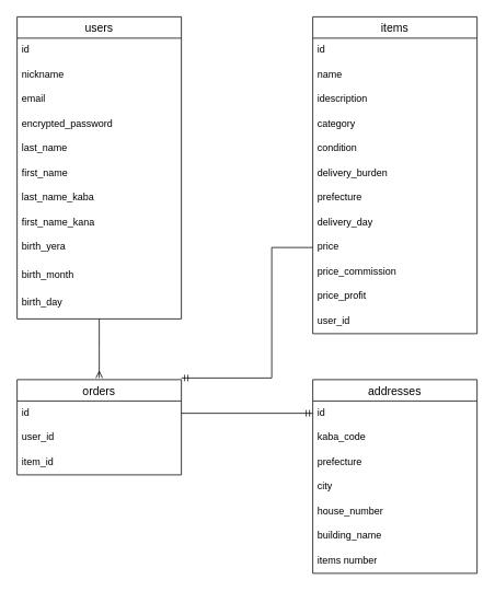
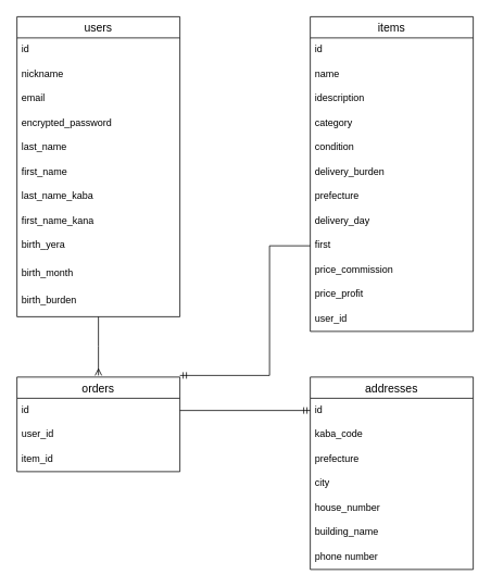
  <mxCell id="0" />
  <mxCell id="1" parent="0" />
  <mxCell id="2" style="edgeStyle=orthogonalEdgeStyle;rounded=0;orthogonalLoop=1;jettySize=auto;html=1;endArrow=ERmany;endFill=0;" parent="1" source="3" edge="1"><mxGeometry relative="1" as="geometry"><mxPoint x="120" y="460" as="targetPoint" /></mxGeometry></mxCell>
  <mxCell id="3" value="users" style="swimlane;fontStyle=0;childLayout=stackLayout;horizontal=1;startSize=26;horizontalStack=0;resizeParent=1;resizeParentMax=0;resizeLast=0;collapsible=1;marginBottom=0;align=center;fontSize=14;" parent="1" vertex="1"><mxGeometry x="20" y="20" width="200" height="368" as="geometry"><mxRectangle x="80" y="40" width="70" height="26" as="alternateBounds" /></mxGeometry></mxCell>
  <mxCell id="4" value="id" style="text;strokeColor=none;fillColor=none;spacingLeft=4;spacingRight=4;overflow=hidden;rotatable=0;points=[[0,0.5],[1,0.5]];portConstraint=eastwest;fontSize=12;" parent="3" vertex="1"><mxGeometry y="26" width="200" height="30" as="geometry" /></mxCell>
  <mxCell id="5" value="nickname" style="text;strokeColor=none;fillColor=none;spacingLeft=4;spacingRight=4;overflow=hidden;rotatable=0;points=[[0,0.5],[1,0.5]];portConstraint=eastwest;fontSize=12;" parent="3" vertex="1"><mxGeometry y="56" width="200" height="30" as="geometry" /></mxCell>
  <mxCell id="6" value="email" style="text;strokeColor=none;fillColor=none;spacingLeft=4;spacingRight=4;overflow=hidden;rotatable=0;points=[[0,0.5],[1,0.5]];portConstraint=eastwest;fontSize=12;" parent="3" vertex="1"><mxGeometry y="86" width="200" height="30" as="geometry" /></mxCell>
  <mxCell id="7" value="encrypted_password" style="text;strokeColor=none;fillColor=none;spacingLeft=4;spacingRight=4;overflow=hidden;rotatable=0;points=[[0,0.5],[1,0.5]];portConstraint=eastwest;fontSize=12;" parent="3" vertex="1"><mxGeometry y="116" width="200" height="30" as="geometry" /></mxCell>
  <mxCell id="8" value="last_name" style="text;strokeColor=none;fillColor=none;spacingLeft=4;spacingRight=4;overflow=hidden;rotatable=0;points=[[0,0.5],[1,0.5]];portConstraint=eastwest;fontSize=12;" parent="3" vertex="1"><mxGeometry y="146" width="200" height="30" as="geometry" /></mxCell>
  <mxCell id="9" value="first_name" style="text;strokeColor=none;fillColor=none;spacingLeft=4;spacingRight=4;overflow=hidden;rotatable=0;points=[[0,0.5],[1,0.5]];portConstraint=eastwest;fontSize=12;" parent="3" vertex="1"><mxGeometry y="176" width="200" height="30" as="geometry" /></mxCell>
  <mxCell id="10" value="last_name_kaba" style="text;strokeColor=none;fillColor=none;spacingLeft=4;spacingRight=4;overflow=hidden;rotatable=0;points=[[0,0.5],[1,0.5]];portConstraint=eastwest;fontSize=12;" parent="3" vertex="1"><mxGeometry y="206" width="200" height="30" as="geometry" /></mxCell>
  <mxCell id="11" value="first_name_kana" style="text;strokeColor=none;fillColor=none;spacingLeft=4;spacingRight=4;overflow=hidden;rotatable=0;points=[[0,0.5],[1,0.5]];portConstraint=eastwest;fontSize=12;" parent="3" vertex="1"><mxGeometry y="236" width="200" height="30" as="geometry" /></mxCell>
  <mxCell id="12" value="birth_yera" style="text;strokeColor=none;fillColor=none;spacingLeft=4;spacingRight=4;overflow=hidden;rotatable=0;points=[[0,0.5],[1,0.5]];portConstraint=eastwest;fontSize=12;" vertex="1" parent="3"><mxGeometry y="266" width="200" height="34" as="geometry" /></mxCell>
  <mxCell id="13" value="birth_month" style="text;strokeColor=none;fillColor=none;spacingLeft=4;spacingRight=4;overflow=hidden;rotatable=0;points=[[0,0.5],[1,0.5]];portConstraint=eastwest;fontSize=12;" vertex="1" parent="3"><mxGeometry y="300" width="200" height="34" as="geometry" /></mxCell>
- <mxCell id="14" value="birth_day" style="text;strokeColor=none;fillColor=none;spacingLeft=4;spacingRight=4;overflow=hidden;rotatable=0;points=[[0,0.5],[1,0.5]];portConstraint=eastwest;fontSize=12;" parent="3" vertex="1"><mxGeometry y="334" width="200" height="34" as="geometry" /></mxCell>
+ <mxCell id="14" value="birth_burden" style="text;strokeColor=none;fillColor=none;spacingLeft=4;spacingRight=4;overflow=hidden;rotatable=0;points=[[0,0.5],[1,0.5]];portConstraint=eastwest;fontSize=12;" parent="3" vertex="1"><mxGeometry y="334" width="200" height="34" as="geometry" /></mxCell>
  <mxCell id="15" value="items" style="swimlane;fontStyle=0;childLayout=stackLayout;horizontal=1;startSize=26;horizontalStack=0;resizeParent=1;resizeParentMax=0;resizeLast=0;collapsible=1;marginBottom=0;align=center;fontSize=14;" parent="1" vertex="1"><mxGeometry x="380" y="20" width="200" height="386" as="geometry"><mxRectangle x="440" y="40" width="70" height="26" as="alternateBounds" /></mxGeometry></mxCell>
  <mxCell id="16" value="id" style="text;strokeColor=none;fillColor=none;spacingLeft=4;spacingRight=4;overflow=hidden;rotatable=0;points=[[0,0.5],[1,0.5]];portConstraint=eastwest;fontSize=12;" parent="15" vertex="1"><mxGeometry y="26" width="200" height="30" as="geometry" /></mxCell>
  <mxCell id="17" value="name" style="text;strokeColor=none;fillColor=none;spacingLeft=4;spacingRight=4;overflow=hidden;rotatable=0;points=[[0,0.5],[1,0.5]];portConstraint=eastwest;fontSize=12;" parent="15" vertex="1"><mxGeometry y="56" width="200" height="30" as="geometry" /></mxCell>
  <mxCell id="18" value="idescription" style="text;strokeColor=none;fillColor=none;spacingLeft=4;spacingRight=4;overflow=hidden;rotatable=0;points=[[0,0.5],[1,0.5]];portConstraint=eastwest;fontSize=12;" parent="15" vertex="1"><mxGeometry y="86" width="200" height="30" as="geometry" /></mxCell>
  <mxCell id="19" value="category" style="text;strokeColor=none;fillColor=none;spacingLeft=4;spacingRight=4;overflow=hidden;rotatable=0;points=[[0,0.5],[1,0.5]];portConstraint=eastwest;fontSize=12;" parent="15" vertex="1"><mxGeometry y="116" width="200" height="30" as="geometry" /></mxCell>
  <mxCell id="20" value="condition" style="text;strokeColor=none;fillColor=none;spacingLeft=4;spacingRight=4;overflow=hidden;rotatable=0;points=[[0,0.5],[1,0.5]];portConstraint=eastwest;fontSize=12;" parent="15" vertex="1"><mxGeometry y="146" width="200" height="30" as="geometry" /></mxCell>
  <mxCell id="21" value="delivery_burden" style="text;strokeColor=none;fillColor=none;spacingLeft=4;spacingRight=4;overflow=hidden;rotatable=0;points=[[0,0.5],[1,0.5]];portConstraint=eastwest;fontSize=12;" parent="15" vertex="1"><mxGeometry y="176" width="200" height="30" as="geometry" /></mxCell>
  <mxCell id="22" value="prefecture" style="text;strokeColor=none;fillColor=none;spacingLeft=4;spacingRight=4;overflow=hidden;rotatable=0;points=[[0,0.5],[1,0.5]];portConstraint=eastwest;fontSize=12;" parent="15" vertex="1"><mxGeometry y="206" width="200" height="30" as="geometry" /></mxCell>
  <mxCell id="23" value="delivery_day" style="text;strokeColor=none;fillColor=none;spacingLeft=4;spacingRight=4;overflow=hidden;rotatable=0;points=[[0,0.5],[1,0.5]];portConstraint=eastwest;fontSize=12;" parent="15" vertex="1"><mxGeometry y="236" width="200" height="30" as="geometry" /></mxCell>
- <mxCell id="24" value="price" style="text;strokeColor=none;fillColor=none;spacingLeft=4;spacingRight=4;overflow=hidden;rotatable=0;points=[[0,0.5],[1,0.5]];portConstraint=eastwest;fontSize=12;" parent="15" vertex="1"><mxGeometry y="266" width="200" height="30" as="geometry" /></mxCell>
+ <mxCell id="24" value="first" style="text;strokeColor=none;fillColor=none;spacingLeft=4;spacingRight=4;overflow=hidden;rotatable=0;points=[[0,0.5],[1,0.5]];portConstraint=eastwest;fontSize=12;" parent="15" vertex="1"><mxGeometry y="266" width="200" height="30" as="geometry" /></mxCell>
  <mxCell id="25" value="price_commission" style="text;strokeColor=none;fillColor=none;spacingLeft=4;spacingRight=4;overflow=hidden;rotatable=0;points=[[0,0.5],[1,0.5]];portConstraint=eastwest;fontSize=12;" parent="15" vertex="1"><mxGeometry y="296" width="200" height="30" as="geometry" /></mxCell>
  <mxCell id="26" value="price_profit" style="text;strokeColor=none;fillColor=none;spacingLeft=4;spacingRight=4;overflow=hidden;rotatable=0;points=[[0,0.5],[1,0.5]];portConstraint=eastwest;fontSize=12;" parent="15" vertex="1"><mxGeometry y="326" width="200" height="30" as="geometry" /></mxCell>
  <mxCell id="27" value="user_id" style="text;strokeColor=none;fillColor=none;spacingLeft=4;spacingRight=4;overflow=hidden;rotatable=0;points=[[0,0.5],[1,0.5]];portConstraint=eastwest;fontSize=12;" parent="15" vertex="1"><mxGeometry y="356" width="200" height="30" as="geometry" /></mxCell>
  <mxCell id="28" value="orders" style="swimlane;fontStyle=0;childLayout=stackLayout;horizontal=1;startSize=26;horizontalStack=0;resizeParent=1;resizeParentMax=0;resizeLast=0;collapsible=1;marginBottom=0;align=center;fontSize=14;" parent="1" vertex="1"><mxGeometry x="20" y="462" width="200" height="116" as="geometry"><mxRectangle x="120" y="850" width="100" height="26" as="alternateBounds" /></mxGeometry></mxCell>
  <mxCell id="29" value="id" style="text;strokeColor=none;fillColor=none;spacingLeft=4;spacingRight=4;overflow=hidden;rotatable=0;points=[[0,0.5],[1,0.5]];portConstraint=eastwest;fontSize=12;" parent="28" vertex="1"><mxGeometry y="26" width="200" height="30" as="geometry" /></mxCell>
  <mxCell id="30" value="user_id" style="text;strokeColor=none;fillColor=none;spacingLeft=4;spacingRight=4;overflow=hidden;rotatable=0;points=[[0,0.5],[1,0.5]];portConstraint=eastwest;fontSize=12;" parent="28" vertex="1"><mxGeometry y="56" width="200" height="30" as="geometry" /></mxCell>
  <mxCell id="31" value="item_id" style="text;strokeColor=none;fillColor=none;spacingLeft=4;spacingRight=4;overflow=hidden;rotatable=0;points=[[0,0.5],[1,0.5]];portConstraint=eastwest;fontSize=12;" parent="28" vertex="1"><mxGeometry y="86" width="200" height="30" as="geometry" /></mxCell>
  <mxCell id="32" value="addresses" style="swimlane;fontStyle=0;childLayout=stackLayout;horizontal=1;startSize=26;horizontalStack=0;resizeParent=1;resizeParentMax=0;resizeLast=0;collapsible=1;marginBottom=0;align=center;fontSize=14;" parent="1" vertex="1"><mxGeometry x="380" y="462" width="200" height="236" as="geometry" /></mxCell>
  <mxCell id="33" value="id" style="text;strokeColor=none;fillColor=none;spacingLeft=4;spacingRight=4;overflow=hidden;rotatable=0;points=[[0,0.5],[1,0.5]];portConstraint=eastwest;fontSize=12;" parent="32" vertex="1"><mxGeometry y="26" width="200" height="30" as="geometry" /></mxCell>
  <mxCell id="34" value="kaba_code&#10;" style="text;strokeColor=none;fillColor=none;spacingLeft=4;spacingRight=4;overflow=hidden;rotatable=0;points=[[0,0.5],[1,0.5]];portConstraint=eastwest;fontSize=12;" parent="32" vertex="1"><mxGeometry y="56" width="200" height="30" as="geometry" /></mxCell>
  <mxCell id="35" value="prefecture" style="text;strokeColor=none;fillColor=none;spacingLeft=4;spacingRight=4;overflow=hidden;rotatable=0;points=[[0,0.5],[1,0.5]];portConstraint=eastwest;fontSize=12;" parent="32" vertex="1"><mxGeometry y="86" width="200" height="30" as="geometry" /></mxCell>
  <mxCell id="36" value="city" style="text;strokeColor=none;fillColor=none;spacingLeft=4;spacingRight=4;overflow=hidden;rotatable=0;points=[[0,0.5],[1,0.5]];portConstraint=eastwest;fontSize=12;" parent="32" vertex="1"><mxGeometry y="116" width="200" height="30" as="geometry" /></mxCell>
  <mxCell id="37" value="house_number" style="text;strokeColor=none;fillColor=none;spacingLeft=4;spacingRight=4;overflow=hidden;rotatable=0;points=[[0,0.5],[1,0.5]];portConstraint=eastwest;fontSize=12;" parent="32" vertex="1"><mxGeometry y="146" width="200" height="30" as="geometry" /></mxCell>
  <mxCell id="38" value="building_name" style="text;strokeColor=none;fillColor=none;spacingLeft=4;spacingRight=4;overflow=hidden;rotatable=0;points=[[0,0.5],[1,0.5]];portConstraint=eastwest;fontSize=12;" parent="32" vertex="1"><mxGeometry y="176" width="200" height="30" as="geometry" /></mxCell>
- <mxCell id="39" value="items number" style="text;strokeColor=none;fillColor=none;spacingLeft=4;spacingRight=4;overflow=hidden;rotatable=0;points=[[0,0.5],[1,0.5]];portConstraint=eastwest;fontSize=12;" parent="32" vertex="1"><mxGeometry y="206" width="200" height="30" as="geometry" /></mxCell>
+ <mxCell id="39" value="phone number" style="text;strokeColor=none;fillColor=none;spacingLeft=4;spacingRight=4;overflow=hidden;rotatable=0;points=[[0,0.5],[1,0.5]];portConstraint=eastwest;fontSize=12;" parent="32" vertex="1"><mxGeometry y="206" width="200" height="30" as="geometry" /></mxCell>
  <mxCell id="40" style="edgeStyle=orthogonalEdgeStyle;orthogonalLoop=1;jettySize=auto;html=1;endArrow=ERmandOne;endFill=0;entryX=0;entryY=0.5;entryDx=0;entryDy=0;" parent="1" source="29" target="33" edge="1"><mxGeometry relative="1" as="geometry"><mxPoint x="370" y="503" as="targetPoint" /><Array as="points" /></mxGeometry></mxCell>
  <mxCell id="41" style="edgeStyle=orthogonalEdgeStyle;rounded=0;orthogonalLoop=1;jettySize=auto;html=1;endArrow=ERmandOne;endFill=0;startArrow=none;startFill=0;exitX=0;exitY=0.5;exitDx=0;exitDy=0;" parent="1" edge="1" source="24"><mxGeometry relative="1" as="geometry"><mxPoint x="220" y="460" as="targetPoint" /><mxPoint x="370" y="301" as="sourcePoint" /><Array as="points"><mxPoint x="330" y="301" /><mxPoint x="330" y="460" /></Array></mxGeometry></mxCell>
